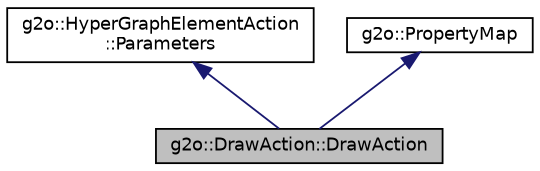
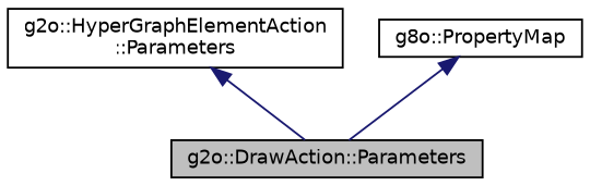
  digraph {
    node [color=black fillcolor=white fontname=Helvetica fontsize=10 shape=record style=filled]
    edge [color=midnightblue dir=back fontname=Helvetica fontsize=10 labelfontname=Helvetica labelfontsize=10 style=solid]
-   n1 [fillcolor=grey75 fontcolor=black height=0.2 label="g2o::DrawAction::DrawAction" width=0.4]
+   n1 [fillcolor=grey75 fontcolor=black height=0.2 label="g2o::DrawAction::Parameters" width=0.4]
    n2 [height=0.2 label="g2o::HyperGraphElementAction\l::Parameters" width=0.4]
-   n3 [height=0.2 label="g2o::PropertyMap" width=0.4]
+   n3 [height=0.2 label="g8o::PropertyMap" width=0.4]
    n2 -> n1
    n3 -> n1
  }
